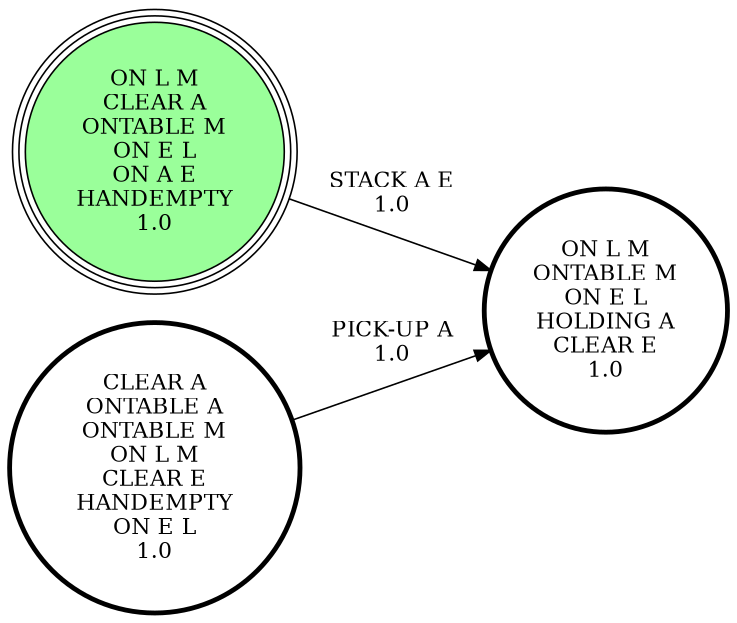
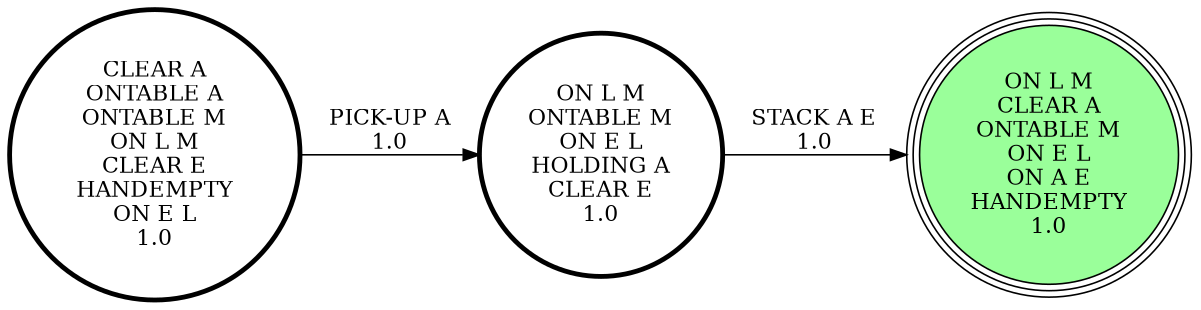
  digraph {
    rankdir=LR
    node [penwidth=3 shape=circle]
    "ON L M\nONTABLE M\nON E L\nHOLDING A\nCLEAR E\n1.0\n"
    "ON L M\nCLEAR A\nONTABLE M\nON E L\nON A E\nHANDEMPTY\n1.0\n" [fillcolor=palegreen1 peripheries=3 style=filled penwidth=""]
    "CLEAR A\nONTABLE A\nONTABLE M\nON L M\nCLEAR E\nHANDEMPTY\nON E L\n1.0\n"
-   "ON L M\nCLEAR A\nONTABLE M\nON E L\nON A E\nHANDEMPTY\n1.0\n" -> "ON L M\nONTABLE M\nON E L\nHOLDING A\nCLEAR E\n1.0\n" [label="STACK A E\n1.0\n"]
+   "ON L M\nONTABLE M\nON E L\nHOLDING A\nCLEAR E\n1.0\n" -> "ON L M\nCLEAR A\nONTABLE M\nON E L\nON A E\nHANDEMPTY\n1.0\n" [label="STACK A E\n1.0\n"]
    "CLEAR A\nONTABLE A\nONTABLE M\nON L M\nCLEAR E\nHANDEMPTY\nON E L\n1.0\n" -> "ON L M\nONTABLE M\nON E L\nHOLDING A\nCLEAR E\n1.0\n" [label="PICK-UP A\n1.0\n"]
  }
